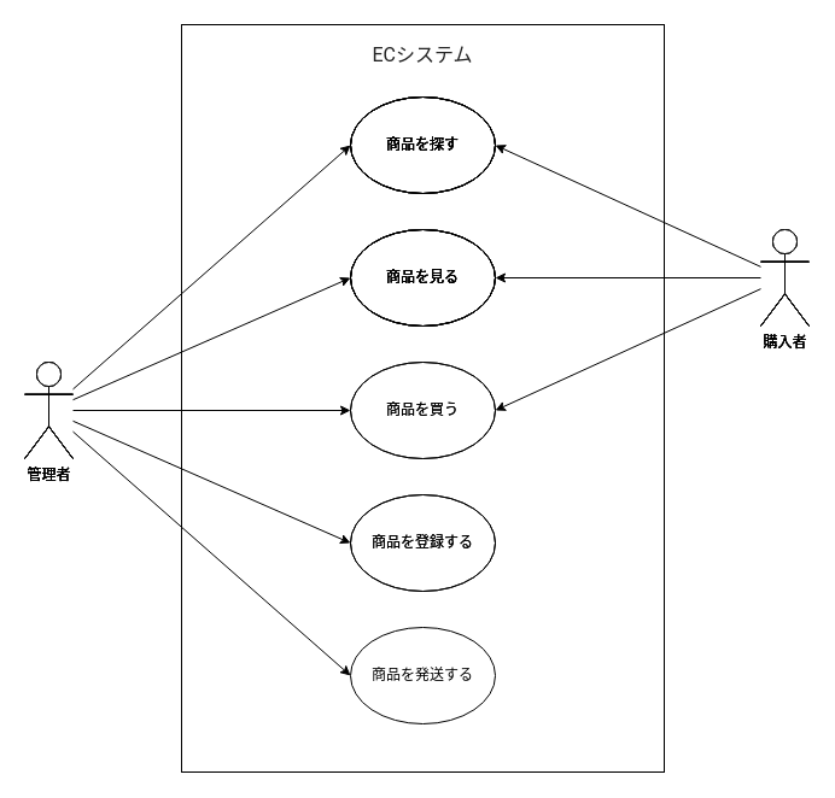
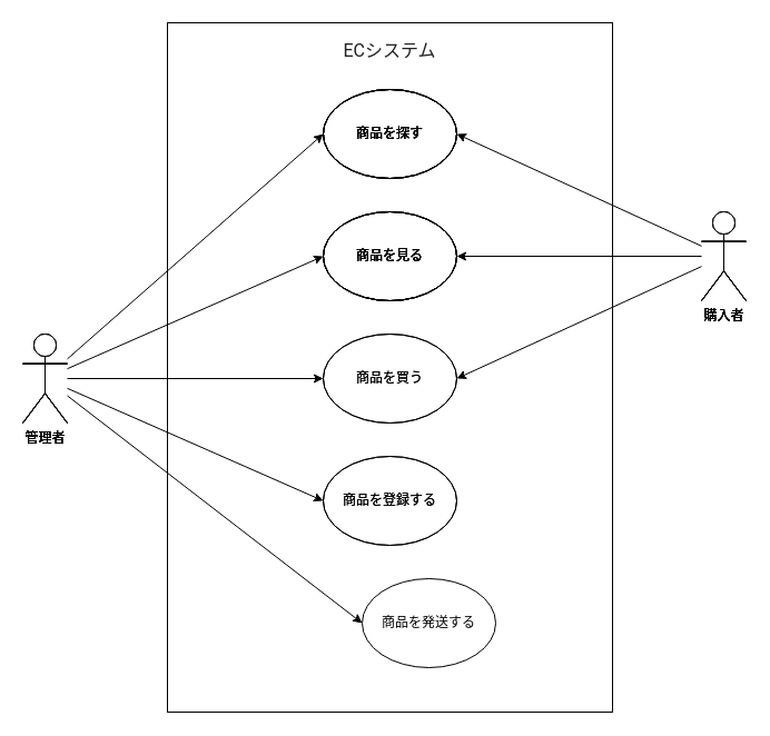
  <mxCell id="0" />
  <mxCell id="1" parent="0" />
  <mxCell id="2" value="" style="group" parent="1" vertex="1" connectable="0"><mxGeometry x="20" y="40" width="650" height="600" as="geometry" /></mxCell>
  <mxCell id="3" value="管理者" style="shape=umlActor;verticalLabelPosition=bottom;verticalAlign=top;html=1;outlineConnect=0;" parent="2" vertex="1"><mxGeometry y="260" width="40" height="80" as="geometry" /></mxCell>
  <mxCell id="4" value="購入者" style="shape=umlActor;verticalLabelPosition=bottom;verticalAlign=top;html=1;outlineConnect=0;" parent="2" vertex="1"><mxGeometry x="610" y="150" width="40" height="80" as="geometry" /></mxCell>
  <mxCell id="5" value="" style="verticalLabelPosition=bottom;verticalAlign=top;html=1;shape=mxgraph.basic.rect;fillColor2=none;strokeWidth=1;size=0;indent=0;fillColor=none;" parent="2" vertex="1"><mxGeometry x="130" y="-20" width="400" height="620" as="geometry" /></mxCell>
  <mxCell id="6" value="商品を探す" style="ellipse;whiteSpace=wrap;html=1;fillColor=none;" parent="2" vertex="1"><mxGeometry x="270" y="40" width="120" height="80" as="geometry" /></mxCell>
  <mxCell id="7" value="商品を見る" style="ellipse;whiteSpace=wrap;html=1;fillColor=none;" parent="2" vertex="1"><mxGeometry x="270" y="150" width="120" height="80" as="geometry" /></mxCell>
  <mxCell id="8" value="商品を買う" style="ellipse;whiteSpace=wrap;html=1;fillColor=none;" parent="2" vertex="1"><mxGeometry x="270" y="260" width="120" height="80" as="geometry" /></mxCell>
  <mxCell id="9" value="商品を登録する" style="ellipse;whiteSpace=wrap;html=1;fillColor=none;" parent="2" vertex="1"><mxGeometry x="270" y="370.0" width="120" height="80" as="geometry" /></mxCell>
- <mxCell id="10" value="商品を発送する" style="ellipse;whiteSpace=wrap;html=1;fillColor=none;" parent="2" vertex="1"><mxGeometry x="270" y="480" width="120" height="80" as="geometry" /></mxCell>
+ <mxCell id="10" value="商品を発送する" style="ellipse;whiteSpace=wrap;html=1;fillColor=none;" parent="2" vertex="1"><mxGeometry x="305" y="480" width="120" height="80" as="geometry" /></mxCell>
  <mxCell id="11" style="rounded=0;orthogonalLoop=1;jettySize=auto;html=1;entryX=1;entryY=0.5;entryDx=0;entryDy=0;" parent="2" source="4" target="7" edge="1"><mxGeometry relative="1" as="geometry"><mxPoint x="400" y="190" as="targetPoint" /><mxPoint x="610" y="180" as="sourcePoint" /></mxGeometry></mxCell>
  <mxCell id="12" style="rounded=0;orthogonalLoop=1;jettySize=auto;html=1;entryX=1;entryY=0.5;entryDx=0;entryDy=0;" parent="2" source="4" target="8" edge="1"><mxGeometry relative="1" as="geometry"><mxPoint x="400" y="300" as="targetPoint" /><mxPoint x="610" y="180" as="sourcePoint" /></mxGeometry></mxCell>
  <mxCell id="13" style="rounded=0;orthogonalLoop=1;jettySize=auto;html=1;entryX=1;entryY=0.5;entryDx=0;entryDy=0;" parent="2" source="4" target="6" edge="1"><mxGeometry relative="1" as="geometry"><mxPoint x="560" y="170.0" as="targetPoint" /></mxGeometry></mxCell>
  <mxCell id="14" style="rounded=0;orthogonalLoop=1;jettySize=auto;html=1;entryX=0;entryY=0.5;entryDx=0;entryDy=0;" parent="2" source="3" target="6" edge="1"><mxGeometry relative="1" as="geometry"><mxPoint x="40" y="170.0" as="targetPoint" /><mxPoint x="40" y="280.0" as="sourcePoint" /></mxGeometry></mxCell>
  <mxCell id="15" style="rounded=0;orthogonalLoop=1;jettySize=auto;html=1;entryX=0;entryY=0.5;entryDx=0;entryDy=0;" parent="2" source="3" target="8" edge="1"><mxGeometry relative="1" as="geometry"><mxPoint x="260" y="290" as="targetPoint" /><mxPoint x="40" y="473.333" as="sourcePoint" /></mxGeometry></mxCell>
  <mxCell id="16" style="rounded=0;orthogonalLoop=1;jettySize=auto;html=1;entryX=0;entryY=0.5;entryDx=0;entryDy=0;" parent="2" source="3" target="10" edge="1"><mxGeometry relative="1" as="geometry"><mxPoint x="280" y="430.0" as="targetPoint" /><mxPoint x="60" y="430.0" as="sourcePoint" /></mxGeometry></mxCell>
  <mxCell id="17" style="rounded=0;orthogonalLoop=1;jettySize=auto;html=1;entryX=0;entryY=0.5;entryDx=0;entryDy=0;" parent="2" source="3" target="9" edge="1"><mxGeometry relative="1" as="geometry"><mxPoint x="280" y="591.67" as="targetPoint" /><mxPoint x="50" y="310.0" as="sourcePoint" /></mxGeometry></mxCell>
  <mxCell id="18" style="rounded=0;orthogonalLoop=1;jettySize=auto;html=1;entryX=0;entryY=0.5;entryDx=0;entryDy=0;" parent="2" source="3" target="7" edge="1"><mxGeometry relative="1" as="geometry"><mxPoint x="280" y="310.0" as="targetPoint" /><mxPoint x="40" y="290" as="sourcePoint" /></mxGeometry></mxCell>
  <mxCell id="19" value="&lt;span style=&quot;color: rgba(0 , 0 , 0 , 0.87) ; font-family: &amp;#34;roboto&amp;#34; , sans-serif ; font-size: 16px ; background-color: rgb(255 , 255 , 255)&quot;&gt;ECシステム&lt;/span&gt;" style="rounded=0;whiteSpace=wrap;html=1;fillColor=none;strokeColor=none;gradientColor=#ffffff;" vertex="1" parent="2"><mxGeometry x="260" y="-10" width="140" height="30" as="geometry" /></mxCell>
  <mxCell id="20" value="商品を探す" style="ellipse;whiteSpace=wrap;html=1;fillColor=none;" vertex="1" parent="2"><mxGeometry x="270" y="40" width="120" height="80" as="geometry" /></mxCell>
  <mxCell id="21" value="商品を見る" style="ellipse;whiteSpace=wrap;html=1;fillColor=none;" vertex="1" parent="2"><mxGeometry x="270" y="150" width="120" height="80" as="geometry" /></mxCell>
  <mxCell id="22" value="商品を買う" style="ellipse;whiteSpace=wrap;html=1;fillColor=none;" vertex="1" parent="2"><mxGeometry x="270" y="260" width="120" height="80" as="geometry" /></mxCell>
  <mxCell id="23" value="商品を登録する" style="ellipse;whiteSpace=wrap;html=1;fillColor=none;" vertex="1" parent="2"><mxGeometry x="270" y="370.0" width="120" height="80" as="geometry" /></mxCell>
  <mxCell id="24" value="" style="verticalLabelPosition=bottom;verticalAlign=top;html=1;shape=mxgraph.basic.rect;fillColor2=none;strokeWidth=1;size=0;indent=0;fillColor=none;" vertex="1" parent="2"><mxGeometry x="130" y="-20" width="400" height="620" as="geometry" /></mxCell>
  <mxCell id="25" value="&lt;span style=&quot;color: rgba(0 , 0 , 0 , 0.87) ; font-family: &amp;#34;roboto&amp;#34; , sans-serif ; font-size: 16px ; background-color: rgb(255 , 255 , 255)&quot;&gt;ECシステム&lt;/span&gt;" style="rounded=0;whiteSpace=wrap;html=1;fillColor=none;strokeColor=none;gradientColor=#ffffff;" vertex="1" parent="2"><mxGeometry x="260" y="-10" width="140" height="30" as="geometry" /></mxCell>
  <mxCell id="26" value="購入者" style="shape=umlActor;verticalLabelPosition=bottom;verticalAlign=top;html=1;outlineConnect=0;" vertex="1" parent="2"><mxGeometry x="610" y="150" width="40" height="80" as="geometry" /></mxCell>
  <mxCell id="27" value="管理者" style="shape=umlActor;verticalLabelPosition=bottom;verticalAlign=top;html=1;outlineConnect=0;" vertex="1" parent="2"><mxGeometry y="260" width="40" height="80" as="geometry" /></mxCell>
  <mxCell id="28" value="商品を探す" style="ellipse;whiteSpace=wrap;html=1;fillColor=none;" vertex="1" parent="2"><mxGeometry x="270" y="40" width="120" height="80" as="geometry" /></mxCell>
  <mxCell id="29" value="商品を見る" style="ellipse;whiteSpace=wrap;html=1;fillColor=none;" vertex="1" parent="2"><mxGeometry x="270" y="150" width="120" height="80" as="geometry" /></mxCell>
  <mxCell id="30" value="&lt;span style=&quot;color: rgba(0 , 0 , 0 , 0.87) ; font-family: &amp;#34;roboto&amp;#34; , sans-serif ; font-size: 16px ; background-color: rgb(255 , 255 , 255)&quot;&gt;ECシステム&lt;/span&gt;" style="rounded=0;whiteSpace=wrap;html=1;fillColor=none;strokeColor=none;gradientColor=#ffffff;" vertex="1" parent="2"><mxGeometry x="260" y="-10" width="140" height="30" as="geometry" /></mxCell>
  <mxCell id="31" value="購入者" style="shape=umlActor;verticalLabelPosition=bottom;verticalAlign=top;html=1;outlineConnect=0;" vertex="1" parent="2"><mxGeometry x="610" y="150" width="40" height="80" as="geometry" /></mxCell>
  <mxCell id="32" value="管理者" style="shape=umlActor;verticalLabelPosition=bottom;verticalAlign=top;html=1;outlineConnect=0;" vertex="1" parent="2"><mxGeometry y="260" width="40" height="80" as="geometry" /></mxCell>
  <mxCell id="33" value="商品を探す" style="ellipse;whiteSpace=wrap;html=1;fillColor=none;" vertex="1" parent="2"><mxGeometry x="270" y="40" width="120" height="80" as="geometry" /></mxCell>
  <mxCell id="34" value="商品を見る" style="ellipse;whiteSpace=wrap;html=1;fillColor=none;" vertex="1" parent="2"><mxGeometry x="270" y="150" width="120" height="80" as="geometry" /></mxCell>
  <mxCell id="35" value="" style="verticalLabelPosition=bottom;verticalAlign=top;html=1;shape=mxgraph.basic.rect;fillColor2=none;strokeWidth=1;size=0;indent=0;fillColor=none;" vertex="1" parent="2"><mxGeometry x="130" y="-20" width="400" height="620" as="geometry" /></mxCell>
  <mxCell id="36" value="&lt;span style=&quot;color: rgba(0 , 0 , 0 , 0.87) ; font-family: &amp;#34;roboto&amp;#34; , sans-serif ; font-size: 16px ; background-color: rgb(255 , 255 , 255)&quot;&gt;ECシステム&lt;/span&gt;" style="rounded=0;whiteSpace=wrap;html=1;fillColor=none;strokeColor=none;gradientColor=#ffffff;" vertex="1" parent="2"><mxGeometry x="260" y="-10" width="140" height="30" as="geometry" /></mxCell>
  <mxCell id="37" value="購入者" style="shape=umlActor;verticalLabelPosition=bottom;verticalAlign=top;html=1;outlineConnect=0;" vertex="1" parent="2"><mxGeometry x="610" y="150" width="40" height="80" as="geometry" /></mxCell>
  <mxCell id="38" value="管理者" style="shape=umlActor;verticalLabelPosition=bottom;verticalAlign=top;html=1;outlineConnect=0;" vertex="1" parent="2"><mxGeometry y="260" width="40" height="80" as="geometry" /></mxCell>
  <mxCell id="39" value="商品を探す" style="ellipse;whiteSpace=wrap;html=1;fillColor=none;" vertex="1" parent="2"><mxGeometry x="270" y="40" width="120" height="80" as="geometry" /></mxCell>
  <mxCell id="40" value="商品を見る" style="ellipse;whiteSpace=wrap;html=1;fillColor=none;" vertex="1" parent="2"><mxGeometry x="270" y="150" width="120" height="80" as="geometry" /></mxCell>
